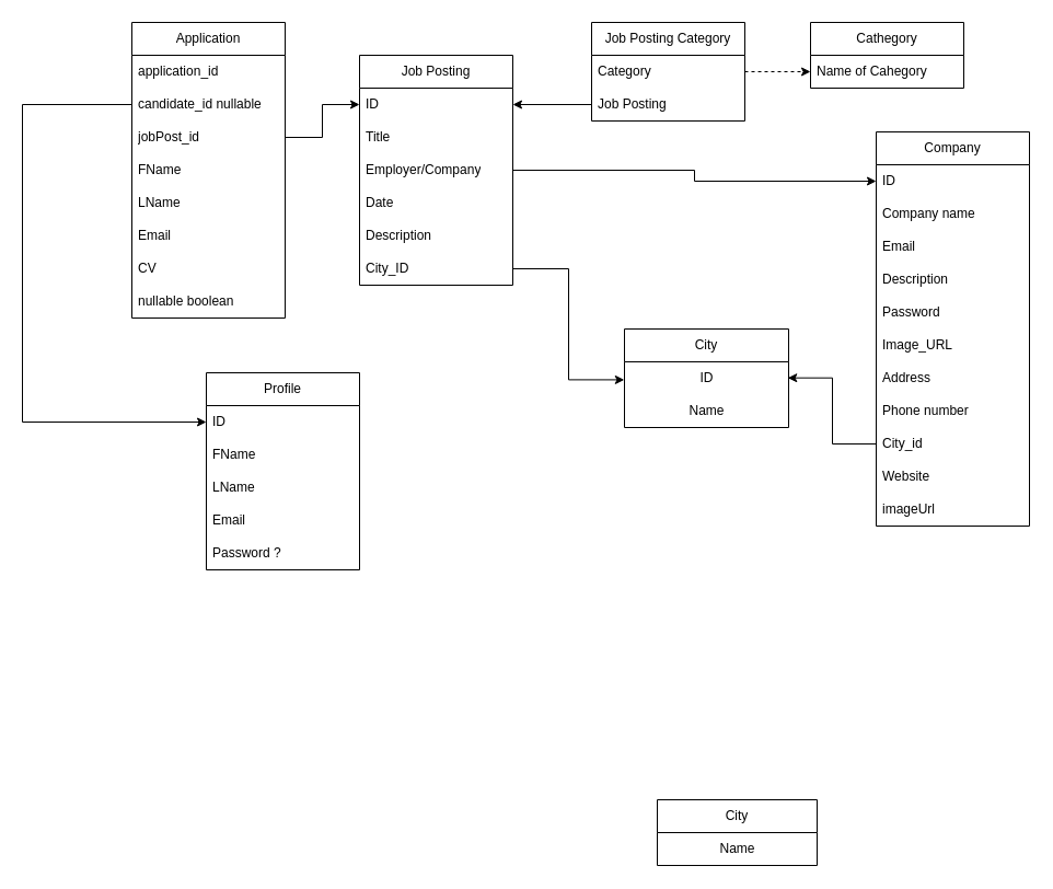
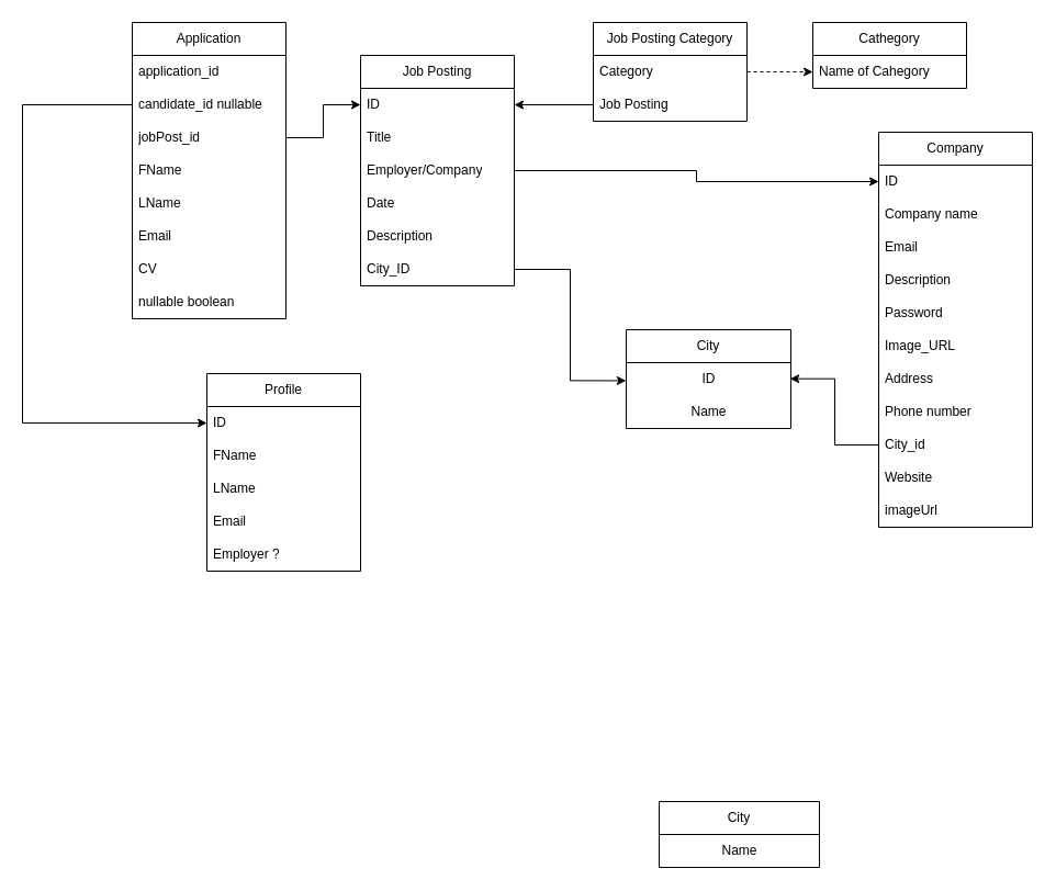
  <mxCell id="0" />
  <mxCell id="1" parent="0" />
  <mxCell id="2" value="Job Posting" style="swimlane;fontStyle=0;childLayout=stackLayout;horizontal=1;startSize=30;horizontalStack=0;resizeParent=1;resizeParentMax=0;resizeLast=0;collapsible=1;marginBottom=0;whiteSpace=wrap;html=1;" parent="1" vertex="1"><mxGeometry x="328" y="50" width="140" height="210" as="geometry" /></mxCell>
  <mxCell id="3" value="ID" style="text;strokeColor=none;fillColor=none;align=left;verticalAlign=middle;spacingLeft=4;spacingRight=4;overflow=hidden;points=[[0,0.5],[1,0.5]];portConstraint=eastwest;rotatable=0;whiteSpace=wrap;html=1;" parent="2" vertex="1"><mxGeometry y="30" width="140" height="30" as="geometry" /></mxCell>
  <mxCell id="4" value="Title" style="text;strokeColor=none;fillColor=none;align=left;verticalAlign=middle;spacingLeft=4;spacingRight=4;overflow=hidden;points=[[0,0.5],[1,0.5]];portConstraint=eastwest;rotatable=0;whiteSpace=wrap;html=1;" parent="2" vertex="1"><mxGeometry y="60" width="140" height="30" as="geometry" /></mxCell>
  <mxCell id="5" value="Employer/Company" style="text;strokeColor=none;fillColor=none;align=left;verticalAlign=middle;spacingLeft=4;spacingRight=4;overflow=hidden;points=[[0,0.5],[1,0.5]];portConstraint=eastwest;rotatable=0;whiteSpace=wrap;html=1;" parent="2" vertex="1"><mxGeometry y="90" width="140" height="30" as="geometry" /></mxCell>
  <mxCell id="6" value="Date" style="text;strokeColor=none;fillColor=none;align=left;verticalAlign=middle;spacingLeft=4;spacingRight=4;overflow=hidden;points=[[0,0.5],[1,0.5]];portConstraint=eastwest;rotatable=0;whiteSpace=wrap;html=1;" parent="2" vertex="1"><mxGeometry y="120" width="140" height="30" as="geometry" /></mxCell>
  <mxCell id="7" value="Description" style="text;strokeColor=none;fillColor=none;align=left;verticalAlign=middle;spacingLeft=4;spacingRight=4;overflow=hidden;points=[[0,0.5],[1,0.5]];portConstraint=eastwest;rotatable=0;whiteSpace=wrap;html=1;" parent="2" vertex="1"><mxGeometry y="150" width="140" height="30" as="geometry" /></mxCell>
  <mxCell id="8" value="City_ID" style="text;strokeColor=none;fillColor=none;align=left;verticalAlign=middle;spacingLeft=4;spacingRight=4;overflow=hidden;points=[[0,0.5],[1,0.5]];portConstraint=eastwest;rotatable=0;whiteSpace=wrap;html=1;" parent="2" vertex="1"><mxGeometry y="180" width="140" height="30" as="geometry" /></mxCell>
  <mxCell id="9" value="Cathegory" style="swimlane;fontStyle=0;childLayout=stackLayout;horizontal=1;startSize=30;horizontalStack=0;resizeParent=1;resizeParentMax=0;resizeLast=0;collapsible=1;marginBottom=0;whiteSpace=wrap;html=1;" parent="1" vertex="1"><mxGeometry x="740" y="20" width="140" height="60" as="geometry" /></mxCell>
  <mxCell id="10" value="Name of Cahegory" style="text;strokeColor=none;fillColor=none;align=left;verticalAlign=middle;spacingLeft=4;spacingRight=4;overflow=hidden;points=[[0,0.5],[1,0.5]];portConstraint=eastwest;rotatable=0;whiteSpace=wrap;html=1;" parent="9" vertex="1"><mxGeometry y="30" width="140" height="30" as="geometry" /></mxCell>
  <mxCell id="11" value="Company" style="swimlane;fontStyle=0;childLayout=stackLayout;horizontal=1;startSize=30;horizontalStack=0;resizeParent=1;resizeParentMax=0;resizeLast=0;collapsible=1;marginBottom=0;whiteSpace=wrap;html=1;" parent="1" vertex="1"><mxGeometry x="800" y="120" width="140" height="360" as="geometry" /></mxCell>
  <mxCell id="12" value="ID" style="text;strokeColor=none;fillColor=none;align=left;verticalAlign=middle;spacingLeft=4;spacingRight=4;overflow=hidden;points=[[0,0.5],[1,0.5]];portConstraint=eastwest;rotatable=0;whiteSpace=wrap;html=1;" parent="11" vertex="1"><mxGeometry y="30" width="140" height="30" as="geometry" /></mxCell>
  <mxCell id="13" value="Company name" style="text;strokeColor=none;fillColor=none;align=left;verticalAlign=middle;spacingLeft=4;spacingRight=4;overflow=hidden;points=[[0,0.5],[1,0.5]];portConstraint=eastwest;rotatable=0;whiteSpace=wrap;html=1;" parent="11" vertex="1"><mxGeometry y="60" width="140" height="30" as="geometry" /></mxCell>
  <mxCell id="14" value="Email" style="text;strokeColor=none;fillColor=none;align=left;verticalAlign=middle;spacingLeft=4;spacingRight=4;overflow=hidden;points=[[0,0.5],[1,0.5]];portConstraint=eastwest;rotatable=0;whiteSpace=wrap;html=1;" parent="11" vertex="1"><mxGeometry y="90" width="140" height="30" as="geometry" /></mxCell>
  <mxCell id="15" value="Description" style="text;strokeColor=none;fillColor=none;align=left;verticalAlign=middle;spacingLeft=4;spacingRight=4;overflow=hidden;points=[[0,0.5],[1,0.5]];portConstraint=eastwest;rotatable=0;whiteSpace=wrap;html=1;" parent="11" vertex="1"><mxGeometry y="120" width="140" height="30" as="geometry" /></mxCell>
  <mxCell id="16" value="Password" style="text;strokeColor=none;fillColor=none;align=left;verticalAlign=middle;spacingLeft=4;spacingRight=4;overflow=hidden;points=[[0,0.5],[1,0.5]];portConstraint=eastwest;rotatable=0;whiteSpace=wrap;html=1;" parent="11" vertex="1"><mxGeometry y="150" width="140" height="30" as="geometry" /></mxCell>
  <mxCell id="17" value="Image_URL" style="text;strokeColor=none;fillColor=none;align=left;verticalAlign=middle;spacingLeft=4;spacingRight=4;overflow=hidden;points=[[0,0.5],[1,0.5]];portConstraint=eastwest;rotatable=0;whiteSpace=wrap;html=1;" parent="11" vertex="1"><mxGeometry y="180" width="140" height="30" as="geometry" /></mxCell>
  <mxCell id="18" value="Address" style="text;strokeColor=none;fillColor=none;align=left;verticalAlign=middle;spacingLeft=4;spacingRight=4;overflow=hidden;points=[[0,0.5],[1,0.5]];portConstraint=eastwest;rotatable=0;whiteSpace=wrap;html=1;" parent="11" vertex="1"><mxGeometry y="210" width="140" height="30" as="geometry" /></mxCell>
  <mxCell id="19" value="Phone number" style="text;strokeColor=none;fillColor=none;align=left;verticalAlign=middle;spacingLeft=4;spacingRight=4;overflow=hidden;points=[[0,0.5],[1,0.5]];portConstraint=eastwest;rotatable=0;whiteSpace=wrap;html=1;" parent="11" vertex="1"><mxGeometry y="240" width="140" height="30" as="geometry" /></mxCell>
  <mxCell id="20" value="City_id" style="text;strokeColor=none;fillColor=none;align=left;verticalAlign=middle;spacingLeft=4;spacingRight=4;overflow=hidden;points=[[0,0.5],[1,0.5]];portConstraint=eastwest;rotatable=0;whiteSpace=wrap;html=1;" parent="11" vertex="1"><mxGeometry y="270" width="140" height="30" as="geometry" /></mxCell>
  <mxCell id="21" value="Website" style="text;strokeColor=none;fillColor=none;align=left;verticalAlign=middle;spacingLeft=4;spacingRight=4;overflow=hidden;points=[[0,0.5],[1,0.5]];portConstraint=eastwest;rotatable=0;whiteSpace=wrap;html=1;" parent="11" vertex="1"><mxGeometry y="300" width="140" height="30" as="geometry" /></mxCell>
  <mxCell id="22" value="imageUrl" style="text;strokeColor=none;fillColor=none;align=left;verticalAlign=middle;spacingLeft=4;spacingRight=4;overflow=hidden;points=[[0,0.5],[1,0.5]];portConstraint=eastwest;rotatable=0;whiteSpace=wrap;html=1;" parent="11" vertex="1"><mxGeometry y="330" width="140" height="30" as="geometry" /></mxCell>
  <mxCell id="23" value="Profile" style="swimlane;fontStyle=0;childLayout=stackLayout;horizontal=1;startSize=30;horizontalStack=0;resizeParent=1;resizeParentMax=0;resizeLast=0;collapsible=1;marginBottom=0;whiteSpace=wrap;html=1;" parent="1" vertex="1"><mxGeometry x="188" y="340" width="140" height="180" as="geometry" /></mxCell>
  <mxCell id="24" value="ID" style="text;strokeColor=none;fillColor=none;align=left;verticalAlign=middle;spacingLeft=4;spacingRight=4;overflow=hidden;points=[[0,0.5],[1,0.5]];portConstraint=eastwest;rotatable=0;whiteSpace=wrap;html=1;" parent="23" vertex="1"><mxGeometry y="30" width="140" height="30" as="geometry" /></mxCell>
  <mxCell id="25" value="FName&amp;nbsp;" style="text;strokeColor=none;fillColor=none;align=left;verticalAlign=middle;spacingLeft=4;spacingRight=4;overflow=hidden;points=[[0,0.5],[1,0.5]];portConstraint=eastwest;rotatable=0;whiteSpace=wrap;html=1;" parent="23" vertex="1"><mxGeometry y="60" width="140" height="30" as="geometry" /></mxCell>
  <mxCell id="26" value="LName" style="text;strokeColor=none;fillColor=none;align=left;verticalAlign=middle;spacingLeft=4;spacingRight=4;overflow=hidden;points=[[0,0.5],[1,0.5]];portConstraint=eastwest;rotatable=0;whiteSpace=wrap;html=1;" parent="23" vertex="1"><mxGeometry y="90" width="140" height="30" as="geometry" /></mxCell>
  <mxCell id="27" value="Email" style="text;strokeColor=none;fillColor=none;align=left;verticalAlign=middle;spacingLeft=4;spacingRight=4;overflow=hidden;points=[[0,0.5],[1,0.5]];portConstraint=eastwest;rotatable=0;whiteSpace=wrap;html=1;" parent="23" vertex="1"><mxGeometry y="120" width="140" height="30" as="geometry" /></mxCell>
- <mxCell id="28" value="Password ?" style="text;strokeColor=none;fillColor=none;align=left;verticalAlign=middle;spacingLeft=4;spacingRight=4;overflow=hidden;points=[[0,0.5],[1,0.5]];portConstraint=eastwest;rotatable=0;whiteSpace=wrap;html=1;" parent="23" vertex="1"><mxGeometry y="150" width="140" height="30" as="geometry" /></mxCell>
+ <mxCell id="28" value="Employer ?" style="text;strokeColor=none;fillColor=none;align=left;verticalAlign=middle;spacingLeft=4;spacingRight=4;overflow=hidden;points=[[0,0.5],[1,0.5]];portConstraint=eastwest;rotatable=0;whiteSpace=wrap;html=1;" parent="23" vertex="1"><mxGeometry y="150" width="140" height="30" as="geometry" /></mxCell>
  <mxCell id="29" value="Job Posting Category" style="swimlane;fontStyle=0;childLayout=stackLayout;horizontal=1;startSize=30;horizontalStack=0;resizeParent=1;resizeParentMax=0;resizeLast=0;collapsible=1;marginBottom=0;whiteSpace=wrap;html=1;" parent="1" vertex="1"><mxGeometry x="540" y="20" width="140" height="90" as="geometry" /></mxCell>
  <mxCell id="30" value="Category" style="text;strokeColor=none;fillColor=none;align=left;verticalAlign=middle;spacingLeft=4;spacingRight=4;overflow=hidden;points=[[0,0.5],[1,0.5]];portConstraint=eastwest;rotatable=0;whiteSpace=wrap;html=1;" parent="29" vertex="1"><mxGeometry y="30" width="140" height="30" as="geometry" /></mxCell>
  <mxCell id="31" value="Job Posting" style="text;strokeColor=none;fillColor=none;align=left;verticalAlign=middle;spacingLeft=4;spacingRight=4;overflow=hidden;points=[[0,0.5],[1,0.5]];portConstraint=eastwest;rotatable=0;whiteSpace=wrap;html=1;" parent="29" vertex="1"><mxGeometry y="60" width="140" height="30" as="geometry" /></mxCell>
  <mxCell id="32" value="" style="edgeStyle=orthogonalEdgeStyle;rounded=0;orthogonalLoop=1;jettySize=auto;html=1;dashed=1;" parent="1" source="30" target="10" edge="1"><mxGeometry relative="1" as="geometry" /></mxCell>
  <mxCell id="33" value="" style="edgeStyle=orthogonalEdgeStyle;rounded=0;orthogonalLoop=1;jettySize=auto;html=1;" parent="1" source="31" target="3" edge="1"><mxGeometry relative="1" as="geometry" /></mxCell>
  <mxCell id="34" style="edgeStyle=orthogonalEdgeStyle;rounded=0;orthogonalLoop=1;jettySize=auto;html=1;" parent="1" source="5" target="12" edge="1"><mxGeometry relative="1" as="geometry" /></mxCell>
  <mxCell id="35" value="City" style="swimlane;fontStyle=0;childLayout=stackLayout;horizontal=1;startSize=30;horizontalStack=0;resizeParent=1;resizeParentMax=0;resizeLast=0;collapsible=1;marginBottom=0;whiteSpace=wrap;html=1;" parent="1" vertex="1"><mxGeometry x="570" y="300" width="150" height="90" as="geometry" /></mxCell>
  <mxCell id="36" value="ID" style="text;html=1;align=center;verticalAlign=middle;resizable=0;points=[];autosize=1;strokeColor=none;fillColor=none;" parent="35" vertex="1"><mxGeometry y="30" width="150" height="30" as="geometry" /></mxCell>
  <mxCell id="37" value="Name" style="text;html=1;align=center;verticalAlign=middle;resizable=0;points=[];autosize=1;strokeColor=none;fillColor=none;" parent="35" vertex="1"><mxGeometry y="60" width="150" height="30" as="geometry" /></mxCell>
  <mxCell id="38" value="City" style="swimlane;fontStyle=0;childLayout=stackLayout;horizontal=1;startSize=30;horizontalStack=0;resizeParent=1;resizeParentMax=0;resizeLast=0;collapsible=1;marginBottom=0;whiteSpace=wrap;html=1;" parent="1" vertex="1"><mxGeometry x="600" y="730" width="146" height="60" as="geometry" /></mxCell>
  <mxCell id="39" value="Name" style="text;html=1;align=center;verticalAlign=middle;resizable=0;points=[];autosize=1;strokeColor=none;fillColor=none;" parent="38" vertex="1"><mxGeometry y="30" width="146" height="30" as="geometry" /></mxCell>
  <mxCell id="40" style="edgeStyle=orthogonalEdgeStyle;rounded=0;orthogonalLoop=1;jettySize=auto;html=1;entryX=-0.001;entryY=0.547;entryDx=0;entryDy=0;entryPerimeter=0;" parent="1" source="8" target="36" edge="1"><mxGeometry relative="1" as="geometry" /></mxCell>
  <mxCell id="41" value="Application" style="swimlane;fontStyle=0;childLayout=stackLayout;horizontal=1;startSize=30;horizontalStack=0;resizeParent=1;resizeParentMax=0;resizeLast=0;collapsible=1;marginBottom=0;whiteSpace=wrap;html=1;" parent="1" vertex="1"><mxGeometry x="120" y="20" width="140" height="270" as="geometry" /></mxCell>
  <mxCell id="42" value="application_id" style="text;strokeColor=none;fillColor=none;align=left;verticalAlign=middle;spacingLeft=4;spacingRight=4;overflow=hidden;points=[[0,0.5],[1,0.5]];portConstraint=eastwest;rotatable=0;whiteSpace=wrap;html=1;" parent="41" vertex="1"><mxGeometry y="30" width="140" height="30" as="geometry" /></mxCell>
  <mxCell id="43" value="candidate_id nullable" style="text;strokeColor=none;fillColor=none;align=left;verticalAlign=middle;spacingLeft=4;spacingRight=4;overflow=hidden;points=[[0,0.5],[1,0.5]];portConstraint=eastwest;rotatable=0;whiteSpace=wrap;html=1;" parent="41" vertex="1"><mxGeometry y="60" width="140" height="30" as="geometry" /></mxCell>
  <mxCell id="44" value="jobPost_id" style="text;strokeColor=none;fillColor=none;align=left;verticalAlign=middle;spacingLeft=4;spacingRight=4;overflow=hidden;points=[[0,0.5],[1,0.5]];portConstraint=eastwest;rotatable=0;whiteSpace=wrap;html=1;" parent="41" vertex="1"><mxGeometry y="90" width="140" height="30" as="geometry" /></mxCell>
  <mxCell id="45" value="FName" style="text;strokeColor=none;fillColor=none;align=left;verticalAlign=middle;spacingLeft=4;spacingRight=4;overflow=hidden;points=[[0,0.5],[1,0.5]];portConstraint=eastwest;rotatable=0;whiteSpace=wrap;html=1;" parent="41" vertex="1"><mxGeometry y="120" width="140" height="30" as="geometry" /></mxCell>
  <mxCell id="46" value="LName" style="text;strokeColor=none;fillColor=none;align=left;verticalAlign=middle;spacingLeft=4;spacingRight=4;overflow=hidden;points=[[0,0.5],[1,0.5]];portConstraint=eastwest;rotatable=0;whiteSpace=wrap;html=1;" parent="41" vertex="1"><mxGeometry y="150" width="140" height="30" as="geometry" /></mxCell>
  <mxCell id="47" value="Email" style="text;strokeColor=none;fillColor=none;align=left;verticalAlign=middle;spacingLeft=4;spacingRight=4;overflow=hidden;points=[[0,0.5],[1,0.5]];portConstraint=eastwest;rotatable=0;whiteSpace=wrap;html=1;" parent="41" vertex="1"><mxGeometry y="180" width="140" height="30" as="geometry" /></mxCell>
  <mxCell id="48" value="CV" style="text;strokeColor=none;fillColor=none;align=left;verticalAlign=middle;spacingLeft=4;spacingRight=4;overflow=hidden;points=[[0,0.5],[1,0.5]];portConstraint=eastwest;rotatable=0;whiteSpace=wrap;html=1;" parent="41" vertex="1"><mxGeometry y="210" width="140" height="30" as="geometry" /></mxCell>
  <mxCell id="49" value="nullable boolean" style="text;strokeColor=none;fillColor=none;align=left;verticalAlign=middle;spacingLeft=4;spacingRight=4;overflow=hidden;points=[[0,0.5],[1,0.5]];portConstraint=eastwest;rotatable=0;whiteSpace=wrap;html=1;" parent="41" vertex="1"><mxGeometry y="240" width="140" height="30" as="geometry" /></mxCell>
  <mxCell id="50" style="edgeStyle=orthogonalEdgeStyle;rounded=0;orthogonalLoop=1;jettySize=auto;html=1;entryX=0;entryY=0.5;entryDx=0;entryDy=0;" parent="1" source="44" target="3" edge="1"><mxGeometry relative="1" as="geometry" /></mxCell>
  <mxCell id="51" style="edgeStyle=orthogonalEdgeStyle;rounded=0;orthogonalLoop=1;jettySize=auto;html=1;entryX=0;entryY=0.5;entryDx=0;entryDy=0;" parent="1" source="43" target="24" edge="1"><mxGeometry relative="1" as="geometry"><Array as="points"><mxPoint x="20" y="95" /><mxPoint x="20" y="385" /></Array></mxGeometry></mxCell>
  <mxCell id="52" style="edgeStyle=orthogonalEdgeStyle;rounded=0;orthogonalLoop=1;jettySize=auto;html=1;entryX=0.995;entryY=0.489;entryDx=0;entryDy=0;entryPerimeter=0;" parent="1" source="20" target="36" edge="1"><mxGeometry relative="1" as="geometry" /></mxCell>
